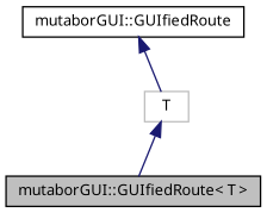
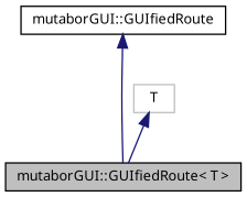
  digraph {
    node [color=black fillcolor=white fontname=Sans fontsize=10 shape=record style=filled]
    edge [color=midnightblue dir=back fontname=Sans fontsize=10 labelfontname=Sans labelfontsize=10 style=solid]
    n1 [fillcolor=grey75 fontcolor=black height=0.2 label="mutaborGUI::GUIfiedRoute\< T \>" width=0.4]
    n2 [color=grey75 height=0.2 label=T width=0.4]
    n3 [height=0.2 label="mutaborGUI::GUIfiedRoute" width=0.4]
    n2 -> n1
-   n3 -> n2
+   n3 -> n1
  }
